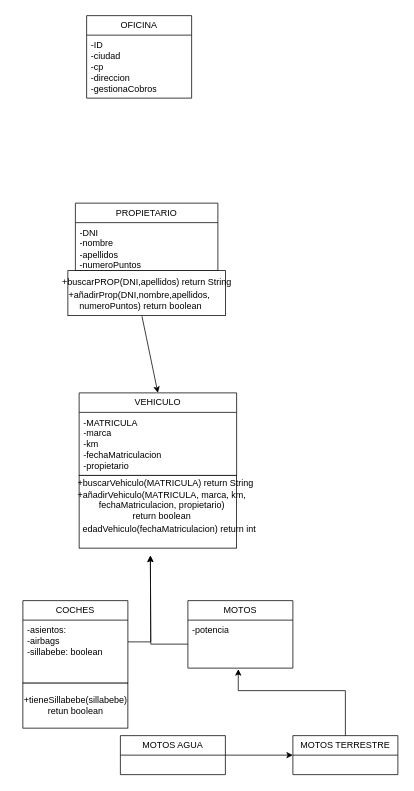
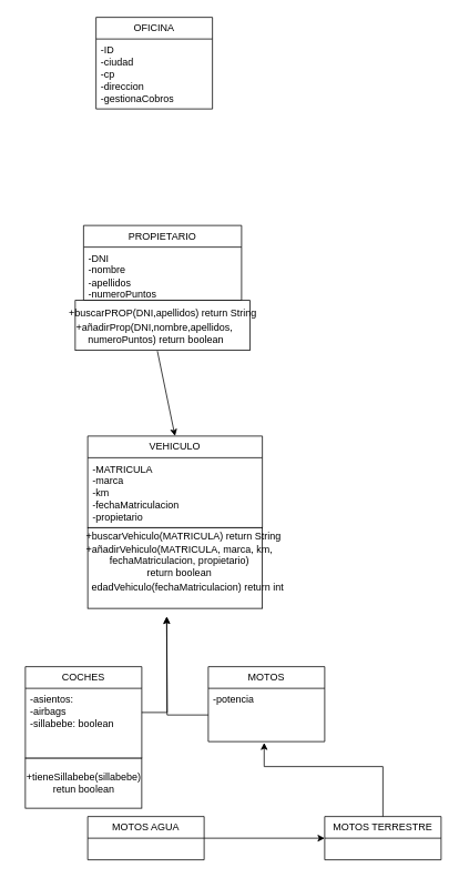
  <mxCell id="0" />
  <mxCell id="1" parent="0" />
  <mxCell id="2" value="OFICINA" style="swimlane;fontStyle=0;childLayout=stackLayout;horizontal=1;startSize=26;fillColor=none;horizontalStack=0;resizeParent=1;resizeParentMax=0;resizeLast=0;collapsible=1;marginBottom=0;whiteSpace=wrap;html=1;" parent="1" vertex="1"><mxGeometry x="115" y="20" width="140" height="110" as="geometry" /></mxCell>
  <mxCell id="3" value="&lt;div style=&quot;text-wrap-mode: nowrap;&quot;&gt;&lt;span style=&quot;background-color: transparent; color: light-dark(rgb(0, 0, 0), rgb(255, 255, 255));&quot;&gt;-ID&lt;/span&gt;&lt;/div&gt;&lt;div style=&quot;text-wrap-mode: nowrap;&quot;&gt;&lt;span style=&quot;background-color: transparent; color: light-dark(rgb(0, 0, 0), rgb(255, 255, 255));&quot;&gt;-ciudad&lt;/span&gt;&lt;/div&gt;&lt;div style=&quot;text-wrap-mode: nowrap;&quot;&gt;-cp&lt;/div&gt;&lt;div style=&quot;text-wrap-mode: nowrap;&quot;&gt;-direccion&lt;/div&gt;&lt;div style=&quot;text-wrap-mode: nowrap;&quot;&gt;-gestionaCobros&lt;/div&gt;" style="text;strokeColor=none;fillColor=none;align=left;verticalAlign=top;spacingLeft=4;spacingRight=4;overflow=hidden;rotatable=0;points=[[0,0.5],[1,0.5]];portConstraint=eastwest;whiteSpace=wrap;html=1;" parent="2" vertex="1"><mxGeometry y="26" width="140" height="84" as="geometry" /></mxCell>
  <mxCell id="4" value="PROPIETARIO" style="swimlane;fontStyle=0;childLayout=stackLayout;horizontal=1;startSize=26;fillColor=none;horizontalStack=0;resizeParent=1;resizeParentMax=0;resizeLast=0;collapsible=1;marginBottom=0;whiteSpace=wrap;html=1;" parent="1" vertex="1"><mxGeometry x="100" y="270" width="190" height="90" as="geometry" /></mxCell>
  <mxCell id="5" value="-DNI&lt;div&gt;-nombre&lt;/div&gt;&lt;div&gt;-apellidos&lt;span style=&quot;white-space: pre;&quot;&gt;&#09;&lt;/span&gt;&lt;/div&gt;&lt;div&gt;-numeroPuntos&lt;/div&gt;&lt;div&gt;&lt;br&gt;&lt;/div&gt;" style="text;strokeColor=none;fillColor=none;align=left;verticalAlign=top;spacingLeft=4;spacingRight=4;overflow=hidden;rotatable=0;points=[[0,0.5],[1,0.5]];portConstraint=eastwest;whiteSpace=wrap;html=1;" parent="4" vertex="1"><mxGeometry y="26" width="190" height="64" as="geometry" /></mxCell>
  <mxCell id="6" value="VEHICULO" style="swimlane;fontStyle=0;childLayout=stackLayout;horizontal=1;startSize=26;fillColor=none;horizontalStack=0;resizeParent=1;resizeParentMax=0;resizeLast=0;collapsible=1;marginBottom=0;whiteSpace=wrap;html=1;" parent="1" vertex="1"><mxGeometry x="105" y="523" width="210" height="110" as="geometry" /></mxCell>
  <mxCell id="7" value="-MATRICULA&lt;div&gt;-marca&lt;/div&gt;&lt;div&gt;-km&lt;/div&gt;&lt;div&gt;-fechaMatriculacion&lt;/div&gt;&lt;div&gt;-propietario&lt;/div&gt;" style="text;strokeColor=none;fillColor=none;align=left;verticalAlign=top;spacingLeft=4;spacingRight=4;overflow=hidden;rotatable=0;points=[[0,0.5],[1,0.5]];portConstraint=eastwest;whiteSpace=wrap;html=1;" parent="6" vertex="1"><mxGeometry y="26" width="210" height="84" as="geometry" /></mxCell>
  <mxCell id="8" style="edgeStyle=orthogonalEdgeStyle;rounded=0;orthogonalLoop=1;jettySize=auto;html=1;" parent="1" source="9" edge="1"><mxGeometry relative="1" as="geometry"><mxPoint x="200" y="740" as="targetPoint" /></mxGeometry></mxCell>
  <mxCell id="9" value="COCHES" style="swimlane;fontStyle=0;childLayout=stackLayout;horizontal=1;startSize=26;fillColor=none;horizontalStack=0;resizeParent=1;resizeParentMax=0;resizeLast=0;collapsible=1;marginBottom=0;whiteSpace=wrap;html=1;" parent="1" vertex="1"><mxGeometry x="30" y="800" width="140" height="110" as="geometry" /></mxCell>
  <mxCell id="10" value="-asientos:&amp;nbsp;&lt;div&gt;-airbags&lt;/div&gt;&lt;div&gt;-sillabebe: boolean&lt;/div&gt;" style="text;strokeColor=none;fillColor=none;align=left;verticalAlign=top;spacingLeft=4;spacingRight=4;overflow=hidden;rotatable=0;points=[[0,0.5],[1,0.5]];portConstraint=eastwest;whiteSpace=wrap;html=1;" parent="9" vertex="1"><mxGeometry y="26" width="140" height="84" as="geometry" /></mxCell>
  <mxCell id="11" value="MOTOS" style="swimlane;fontStyle=0;childLayout=stackLayout;horizontal=1;startSize=26;fillColor=none;horizontalStack=0;resizeParent=1;resizeParentMax=0;resizeLast=0;collapsible=1;marginBottom=0;whiteSpace=wrap;html=1;" parent="1" vertex="1"><mxGeometry x="250" y="800" width="140" height="90" as="geometry" /></mxCell>
  <mxCell id="12" style="edgeStyle=orthogonalEdgeStyle;rounded=0;orthogonalLoop=1;jettySize=auto;html=1;" parent="11" source="13" edge="1"><mxGeometry relative="1" as="geometry"><mxPoint x="-50" y="-60" as="targetPoint" /></mxGeometry></mxCell>
  <mxCell id="13" value="-potencia" style="text;strokeColor=none;fillColor=none;align=left;verticalAlign=top;spacingLeft=4;spacingRight=4;overflow=hidden;rotatable=0;points=[[0,0.5],[1,0.5]];portConstraint=eastwest;whiteSpace=wrap;html=1;" parent="11" vertex="1"><mxGeometry y="26" width="140" height="64" as="geometry" /></mxCell>
- <mxCell id="14" value="MOTOS AGUA" style="swimlane;fontStyle=0;childLayout=stackLayout;horizontal=1;startSize=26;fillColor=none;horizontalStack=0;resizeParent=1;resizeParentMax=0;resizeLast=0;collapsible=1;marginBottom=0;whiteSpace=wrap;html=1;" parent="1" vertex="1"><mxGeometry x="160" y="980" width="140" height="52" as="geometry" /></mxCell>
+ <mxCell id="14" value="MOTOS AGUA" style="swimlane;fontStyle=0;childLayout=stackLayout;horizontal=1;startSize=26;fillColor=none;horizontalStack=0;resizeParent=1;resizeParentMax=0;resizeLast=0;collapsible=1;marginBottom=0;whiteSpace=wrap;html=1;" parent="1" vertex="1"><mxGeometry x="105" y="980" width="140" height="52" as="geometry" /></mxCell>
  <mxCell id="15" style="edgeStyle=orthogonalEdgeStyle;rounded=0;orthogonalLoop=1;jettySize=auto;html=1;entryX=0.48;entryY=1.022;entryDx=0;entryDy=0;entryPerimeter=0;" parent="1" source="16" target="13" edge="1"><mxGeometry relative="1" as="geometry"><mxPoint x="400" y="920" as="targetPoint" /><Array as="points"><mxPoint x="460" y="920" /><mxPoint x="317" y="920" /></Array></mxGeometry></mxCell>
  <mxCell id="16" value="MOTOS TERRESTRE" style="swimlane;fontStyle=0;childLayout=stackLayout;horizontal=1;startSize=26;fillColor=none;horizontalStack=0;resizeParent=1;resizeParentMax=0;resizeLast=0;collapsible=1;marginBottom=0;whiteSpace=wrap;html=1;" parent="1" vertex="1"><mxGeometry x="390" y="980" width="140" height="52" as="geometry" /></mxCell>
  <mxCell id="17" style="edgeStyle=orthogonalEdgeStyle;rounded=0;orthogonalLoop=1;jettySize=auto;html=1;" parent="1" source="14" target="16" edge="1"><mxGeometry relative="1" as="geometry" /></mxCell>
  <mxCell id="18" value="" style="rounded=0;whiteSpace=wrap;html=1;" parent="1" vertex="1"><mxGeometry x="90" y="360" width="210" height="60" as="geometry" /></mxCell>
  <mxCell id="19" value="+buscarPROP(DNI,apellidos) return String" style="text;html=1;align=center;verticalAlign=middle;resizable=0;points=[];autosize=1;strokeColor=none;fillColor=none;" parent="1" vertex="1"><mxGeometry x="70" y="360" width="250" height="30" as="geometry" /></mxCell>
  <mxCell id="20" value="+añadirProp(DNI,nombre,&lt;span style=&quot;background-color: transparent; color: light-dark(rgb(0, 0, 0), rgb(255, 255, 255));&quot;&gt;apellidos,&lt;/span&gt;&lt;div&gt;&lt;span style=&quot;background-color: transparent; color: light-dark(rgb(0, 0, 0), rgb(255, 255, 255));&quot;&gt;&amp;nbsp;numeroPuntos) return boolean&lt;/span&gt;&lt;/div&gt;" style="text;html=1;align=center;verticalAlign=middle;resizable=0;points=[];autosize=1;strokeColor=none;fillColor=none;" parent="1" vertex="1"><mxGeometry x="80" y="380" width="210" height="40" as="geometry" /></mxCell>
  <mxCell id="21" value="" style="rounded=0;whiteSpace=wrap;html=1;" parent="1" vertex="1"><mxGeometry x="105" y="633" width="210" height="97" as="geometry" /></mxCell>
  <mxCell id="22" value="+buscarVehiculo(MATRICULA) return String&lt;div&gt;&lt;br&gt;&lt;/div&gt;" style="text;html=1;align=center;verticalAlign=middle;resizable=0;points=[];autosize=1;strokeColor=none;fillColor=none;" parent="1" vertex="1"><mxGeometry x="90" y="630" width="260" height="40" as="geometry" /></mxCell>
  <mxCell id="23" value="+añadirVehiculo(MATRICULA, marca, km,&lt;div&gt;fechaMatriculacion, propietario)&lt;/div&gt;&lt;div&gt;return boolean&lt;/div&gt;" style="text;html=1;align=center;verticalAlign=middle;resizable=0;points=[];autosize=1;strokeColor=none;fillColor=none;" parent="1" vertex="1"><mxGeometry x="90" y="643" width="250" height="60" as="geometry" /></mxCell>
  <mxCell id="24" value="edadVehiculo(fechaMatriculacion) return int" style="text;html=1;align=center;verticalAlign=middle;resizable=0;points=[];autosize=1;strokeColor=none;fillColor=none;" parent="1" vertex="1"><mxGeometry x="100" y="690" width="250" height="30" as="geometry" /></mxCell>
  <mxCell id="25" value="" style="rounded=0;whiteSpace=wrap;html=1;" parent="1" vertex="1"><mxGeometry x="30" y="910" width="140" height="60" as="geometry" /></mxCell>
  <mxCell id="26" value="+tieneSillabebe(sillabebe)&lt;div&gt;retun boolean&lt;/div&gt;" style="text;html=1;align=center;verticalAlign=middle;resizable=0;points=[];autosize=1;strokeColor=none;fillColor=none;" parent="1" vertex="1"><mxGeometry x="20" y="920" width="160" height="40" as="geometry" /></mxCell>
  <mxCell id="27" value="" style="endArrow=classic;html=1;rounded=0;exitX=0.518;exitY=1.02;exitDx=0;exitDy=0;exitPerimeter=0;entryX=0.5;entryY=0;entryDx=0;entryDy=0;" edge="1" parent="1" source="20" target="6"><mxGeometry width="50" height="50" relative="1" as="geometry"><mxPoint x="180" y="480" as="sourcePoint" /><mxPoint x="230" y="430" as="targetPoint" /></mxGeometry></mxCell>
